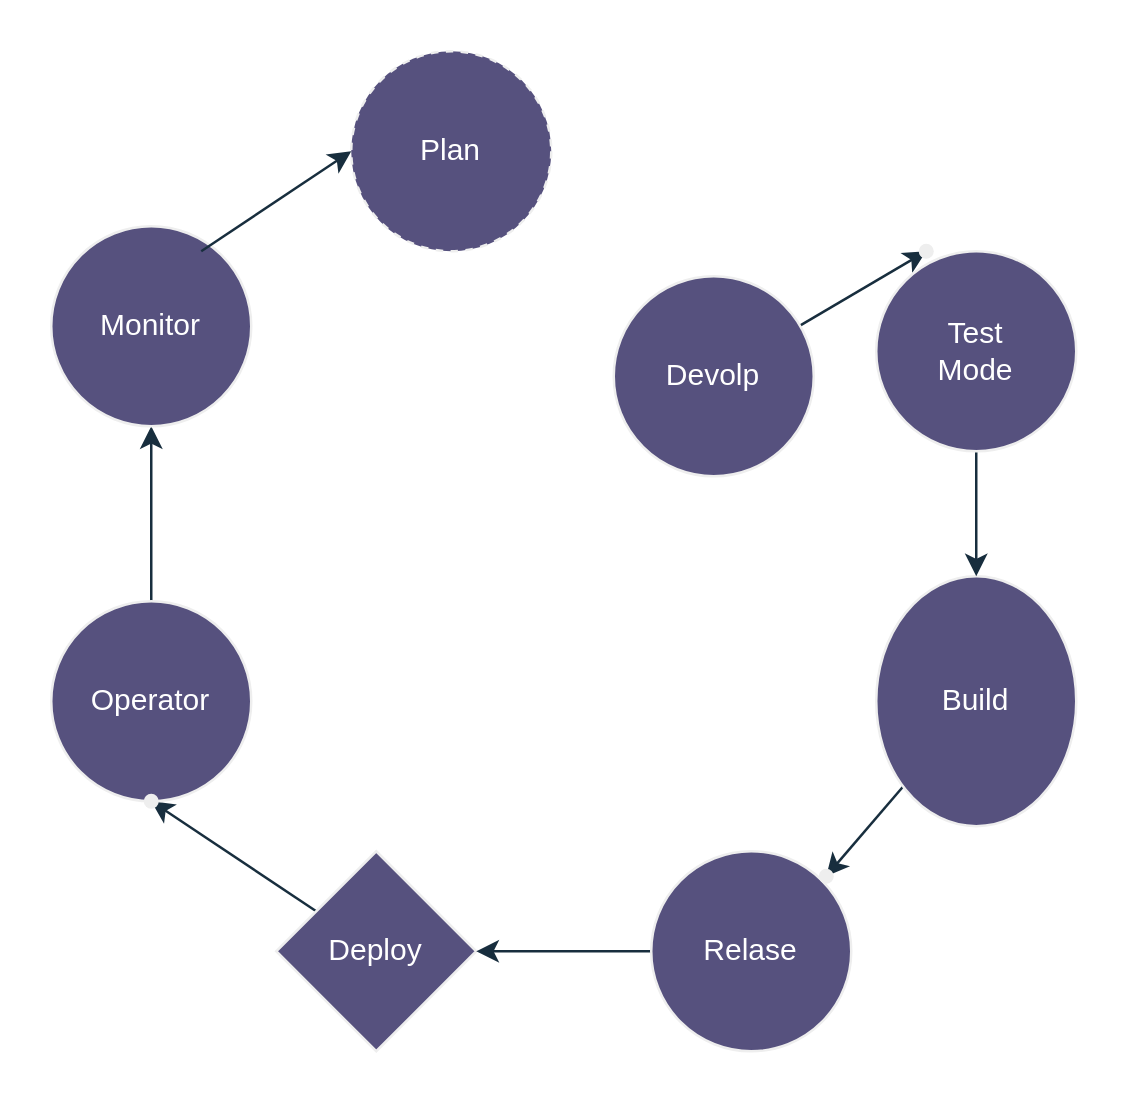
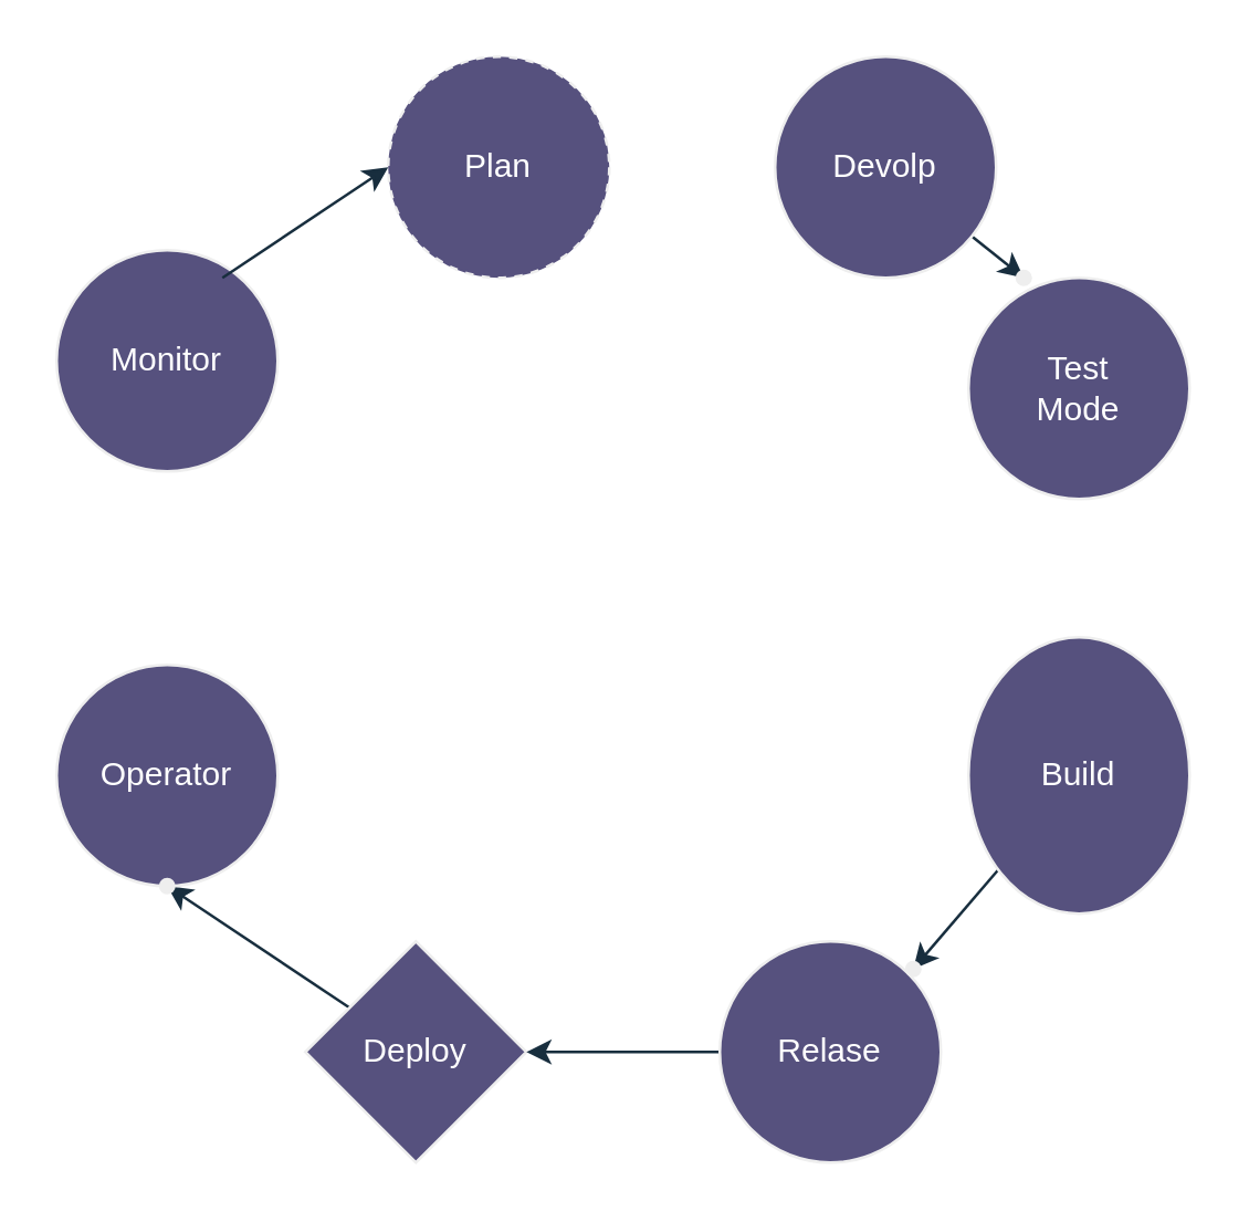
  <mxCell id="0" />
  <mxCell id="1" parent="0" />
  <mxCell id="2" value="" style="edgeStyle=none;rounded=0;orthogonalLoop=1;jettySize=auto;html=1;labelBackgroundColor=none;strokeColor=#182E3E;fontColor=default;" edge="1" parent="1" source="3" target="16"><mxGeometry relative="1" as="geometry" /></mxCell>
- <mxCell id="3" value="Devolp" style="ellipse;whiteSpace=wrap;html=1;aspect=fixed;labelBackgroundColor=none;fillColor=#56517E;strokeColor=#EEEEEE;fontColor=#FFFFFF;" vertex="1" parent="1"><mxGeometry x="245" y="110" width="80" height="80" as="geometry" /></mxCell>
+ <mxCell id="3" value="Devolp" style="ellipse;whiteSpace=wrap;html=1;aspect=fixed;labelBackgroundColor=none;fillColor=#56517E;strokeColor=#EEEEEE;fontColor=#FFFFFF;" vertex="1" parent="1"><mxGeometry x="280" y="20" width="80" height="80" as="geometry" /></mxCell>
  <mxCell id="4" value="" style="edgeStyle=none;rounded=0;orthogonalLoop=1;jettySize=auto;html=1;labelBackgroundColor=none;strokeColor=#182E3E;fontColor=default;" edge="1" parent="1" source="5" target="18"><mxGeometry relative="1" as="geometry" /></mxCell>
  <mxCell id="5" value="Deploy" style="rhombus;whiteSpace=wrap;html=1;aspect=fixed;labelBackgroundColor=none;fillColor=#56517E;strokeColor=#EEEEEE;fontColor=#FFFFFF;" vertex="1" parent="1"><mxGeometry x="110" y="340" width="80" height="80" as="geometry" /></mxCell>
  <mxCell id="6" value="" style="edgeStyle=none;rounded=0;orthogonalLoop=1;jettySize=auto;html=1;labelBackgroundColor=none;strokeColor=#182E3E;fontColor=default;" edge="1" parent="1" source="7" target="5"><mxGeometry relative="1" as="geometry" /></mxCell>
  <mxCell id="7" value="Relase" style="ellipse;whiteSpace=wrap;html=1;aspect=fixed;labelBackgroundColor=none;fillColor=#56517E;strokeColor=#EEEEEE;fontColor=#FFFFFF;" vertex="1" parent="1"><mxGeometry x="260" y="340" width="80" height="80" as="geometry" /></mxCell>
  <mxCell id="8" value="" style="edgeStyle=none;rounded=0;orthogonalLoop=1;jettySize=auto;html=1;labelBackgroundColor=none;strokeColor=#182E3E;fontColor=default;" edge="1" parent="1" source="9" target="17"><mxGeometry relative="1" as="geometry" /></mxCell>
  <mxCell id="9" value="Build" style="ellipse;whiteSpace=wrap;html=1;aspect=fixed;labelBackgroundColor=none;fillColor=#56517E;strokeColor=#EEEEEE;fontColor=#FFFFFF;" vertex="1" parent="1"><mxGeometry x="350" y="230" width="80" height="100" as="geometry" /></mxCell>
- <mxCell id="10" value="" style="edgeStyle=none;rounded=0;orthogonalLoop=1;jettySize=auto;html=1;labelBackgroundColor=none;strokeColor=#182E3E;fontColor=default;" edge="1" parent="1" source="11" target="9"><mxGeometry relative="1" as="geometry" /></mxCell>
  <mxCell id="11" value="Test&lt;div&gt;Mode&lt;/div&gt;" style="ellipse;whiteSpace=wrap;html=1;aspect=fixed;labelBackgroundColor=none;fillColor=#56517E;strokeColor=#EEEEEE;fontColor=#FFFFFF;" vertex="1" parent="1"><mxGeometry x="350" y="100" width="80" height="80" as="geometry" /></mxCell>
- <mxCell id="12" value="" style="edgeStyle=none;rounded=0;orthogonalLoop=1;jettySize=auto;html=1;labelBackgroundColor=none;strokeColor=#182E3E;fontColor=default;" edge="1" parent="1" source="13" target="14"><mxGeometry relative="1" as="geometry" /></mxCell>
  <mxCell id="13" value="Operator" style="ellipse;whiteSpace=wrap;html=1;aspect=fixed;labelBackgroundColor=none;fillColor=#56517E;strokeColor=#EEEEEE;fontColor=#FFFFFF;" vertex="1" parent="1"><mxGeometry x="20" y="240" width="80" height="80" as="geometry" /></mxCell>
  <mxCell id="14" value="Monitor" style="ellipse;whiteSpace=wrap;html=1;aspect=fixed;labelBackgroundColor=none;fillColor=#56517E;strokeColor=#EEEEEE;fontColor=#FFFFFF;" vertex="1" parent="1"><mxGeometry x="20" y="90" width="80" height="80" as="geometry" /></mxCell>
  <mxCell id="15" value="Plan" style="ellipse;whiteSpace=wrap;html=1;aspect=fixed;labelBackgroundColor=none;fillColor=#56517E;strokeColor=#EEEEEE;fontColor=#FFFFFF;dashed=1;" vertex="1" parent="1"><mxGeometry x="140" y="20" width="80" height="80" as="geometry" /></mxCell>
  <mxCell id="16" value="" style="shape=waypoint;size=6;pointerEvents=1;points=[];fillColor=#56517E;resizable=0;rotatable=0;perimeter=centerPerimeter;snapToPoint=1;labelBackgroundColor=none;strokeColor=#EEEEEE;fontColor=#FFFFFF;" vertex="1" parent="1"><mxGeometry x="360" y="90" width="20" height="20" as="geometry" /></mxCell>
  <mxCell id="17" value="" style="shape=waypoint;size=6;pointerEvents=1;points=[];fillColor=#56517E;resizable=0;rotatable=0;perimeter=centerPerimeter;snapToPoint=1;labelBackgroundColor=none;strokeColor=#EEEEEE;fontColor=#FFFFFF;" vertex="1" parent="1"><mxGeometry x="320" y="340" width="20" height="20" as="geometry" /></mxCell>
  <mxCell id="18" value="" style="shape=waypoint;size=6;pointerEvents=1;points=[];fillColor=#56517E;resizable=0;rotatable=0;perimeter=centerPerimeter;snapToPoint=1;labelBackgroundColor=none;strokeColor=#EEEEEE;fontColor=#FFFFFF;" vertex="1" parent="1"><mxGeometry x="50" y="310" width="20" height="20" as="geometry" /></mxCell>
  <mxCell id="19" value="" style="endArrow=classic;html=1;rounded=0;entryX=0;entryY=0.5;entryDx=0;entryDy=0;labelBackgroundColor=none;strokeColor=#182E3E;fontColor=default;" edge="1" parent="1" target="15"><mxGeometry width="50" height="50" relative="1" as="geometry"><mxPoint x="80" y="100" as="sourcePoint" /><mxPoint x="130" y="50" as="targetPoint" /></mxGeometry></mxCell>
